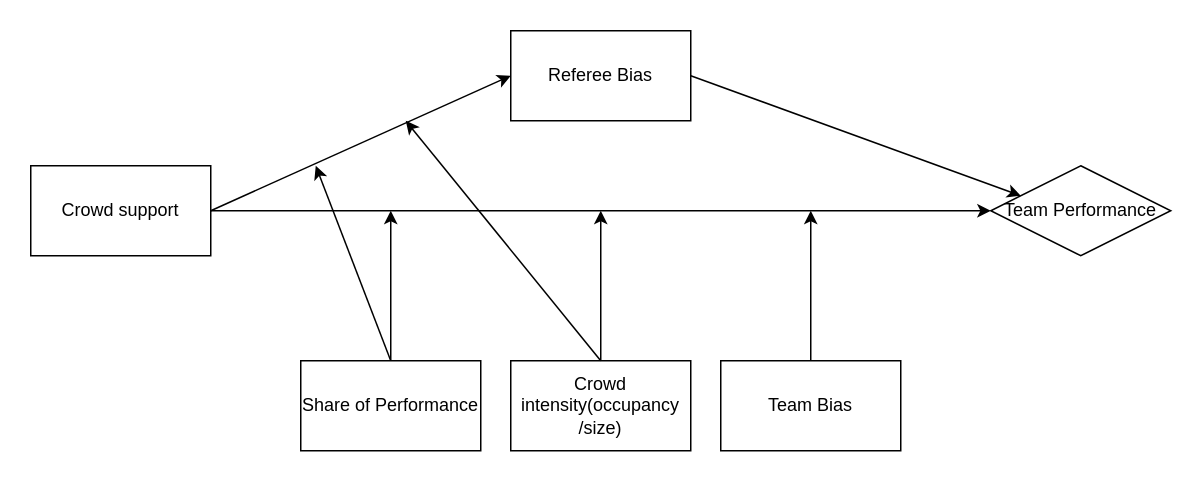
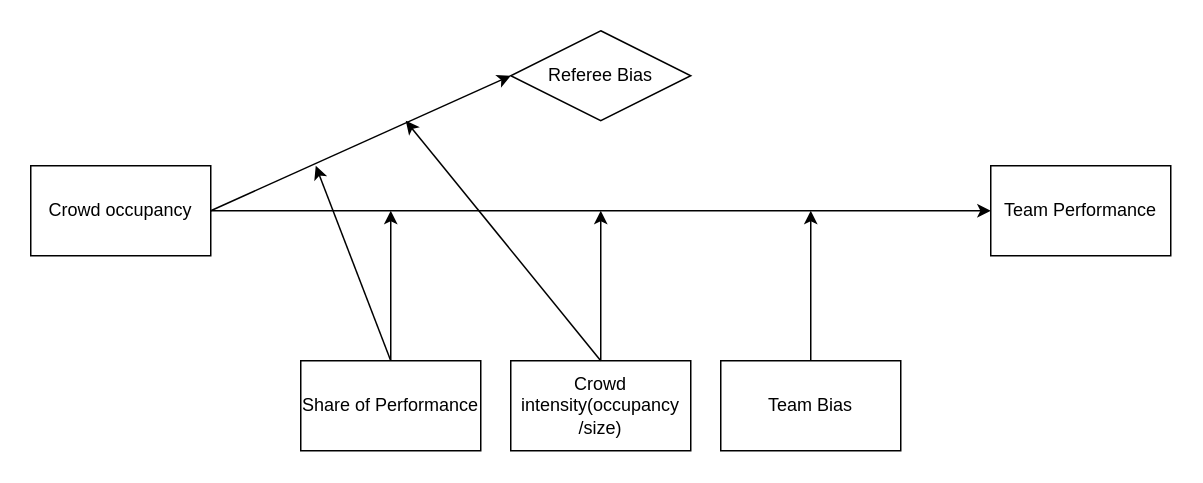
  <mxCell id="0" />
  <mxCell id="1" parent="0" />
- <mxCell id="2" value="Crowd support" style="rounded=0;whiteSpace=wrap;html=1;" parent="1" vertex="1"><mxGeometry x="20" y="110" width="120" height="60" as="geometry" /></mxCell>
- <mxCell id="3" value="Referee Bias" style="rounded=0;whiteSpace=wrap;html=1;" parent="1" vertex="1"><mxGeometry x="340" y="20" width="120" height="60" as="geometry" /></mxCell>
- <mxCell id="4" value="Team Performance" style="rhombus;whiteSpace=wrap;html=1;" parent="1" vertex="1"><mxGeometry x="660" y="110" width="120" height="60" as="geometry" /></mxCell>
+ <mxCell id="2" value="Crowd occupancy" style="rounded=0;whiteSpace=wrap;html=1;" parent="1" vertex="1"><mxGeometry x="20" y="110" width="120" height="60" as="geometry" /></mxCell>
+ <mxCell id="3" value="Referee Bias" style="rhombus;whiteSpace=wrap;html=1;" parent="1" vertex="1"><mxGeometry x="340" y="20" width="120" height="60" as="geometry" /></mxCell>
+ <mxCell id="4" value="Team Performance" style="rounded=0;whiteSpace=wrap;html=1;" parent="1" vertex="1"><mxGeometry x="660" y="110" width="120" height="60" as="geometry" /></mxCell>
  <mxCell id="5" value="Share of Performance" style="rounded=0;whiteSpace=wrap;html=1;" parent="1" vertex="1"><mxGeometry x="200" y="240" width="120" height="60" as="geometry" /></mxCell>
  <mxCell id="6" value="Crowd intensity(occupancy&lt;br&gt;/size)" style="rounded=0;whiteSpace=wrap;html=1;" parent="1" vertex="1"><mxGeometry x="340" y="240" width="120" height="60" as="geometry" /></mxCell>
  <mxCell id="7" value="Team Bias" style="rounded=0;whiteSpace=wrap;html=1;" parent="1" vertex="1"><mxGeometry x="480" y="240" width="120" height="60" as="geometry" /></mxCell>
  <mxCell id="8" value="" style="endArrow=classic;html=1;entryX=0;entryY=0.5;entryDx=0;entryDy=0;" parent="1" target="4" edge="1"><mxGeometry width="50" height="50" relative="1" as="geometry"><mxPoint x="140" y="140" as="sourcePoint" /><mxPoint x="70" y="320" as="targetPoint" /><Array as="points"><mxPoint x="140" y="140" /></Array></mxGeometry></mxCell>
  <mxCell id="9" value="" style="endArrow=classic;html=1;exitX=1;exitY=0.5;exitDx=0;exitDy=0;entryX=0;entryY=0.5;entryDx=0;entryDy=0;" parent="1" source="2" target="3" edge="1"><mxGeometry width="50" height="50" relative="1" as="geometry"><mxPoint x="150" y="160" as="sourcePoint" /><mxPoint x="330" y="50" as="targetPoint" /></mxGeometry></mxCell>
  <mxCell id="10" value="" style="endArrow=classic;html=1;exitX=0.5;exitY=0;exitDx=0;exitDy=0;" parent="1" source="5" edge="1"><mxGeometry width="50" height="50" relative="1" as="geometry"><mxPoint x="20" y="370" as="sourcePoint" /><mxPoint x="260" y="140" as="targetPoint" /></mxGeometry></mxCell>
- <mxCell id="11" value="" style="endArrow=classic;html=1;exitX=1;exitY=0.5;exitDx=0;exitDy=0;entryX=0;entryY=0.25;entryDx=0;entryDy=0;" parent="1" source="3" target="4" edge="1"><mxGeometry width="50" height="50" relative="1" as="geometry"><mxPoint x="20" y="370" as="sourcePoint" /><mxPoint x="650" y="120" as="targetPoint" /></mxGeometry></mxCell>
  <mxCell id="12" value="" style="endArrow=classic;html=1;" parent="1" source="6" edge="1"><mxGeometry width="50" height="50" relative="1" as="geometry"><mxPoint x="400" y="230" as="sourcePoint" /><mxPoint x="400" y="140" as="targetPoint" /></mxGeometry></mxCell>
  <mxCell id="13" value="" style="endArrow=classic;html=1;exitX=0.5;exitY=0;exitDx=0;exitDy=0;" parent="1" source="7" edge="1"><mxGeometry width="50" height="50" relative="1" as="geometry"><mxPoint x="20" y="370" as="sourcePoint" /><mxPoint x="540" y="140" as="targetPoint" /></mxGeometry></mxCell>
  <mxCell id="14" value="" style="endArrow=classic;html=1;exitX=0.5;exitY=0;exitDx=0;exitDy=0;" parent="1" source="5" edge="1"><mxGeometry width="50" height="50" relative="1" as="geometry"><mxPoint x="20" y="370" as="sourcePoint" /><mxPoint x="210" y="110" as="targetPoint" /></mxGeometry></mxCell>
  <mxCell id="15" value="" style="endArrow=classic;html=1;" parent="1" edge="1"><mxGeometry width="50" height="50" relative="1" as="geometry"><mxPoint x="400" y="240" as="sourcePoint" /><mxPoint x="270" y="80" as="targetPoint" /></mxGeometry></mxCell>
  <mxCell id="16" value="" style="endArrow=none;dashed=1;html=1;" parent="1" edge="1"><mxGeometry width="50" height="50" relative="1" as="geometry"><mxPoint x="620" y="50" as="sourcePoint" /><mxPoint x="620" y="50" as="targetPoint" /></mxGeometry></mxCell>
